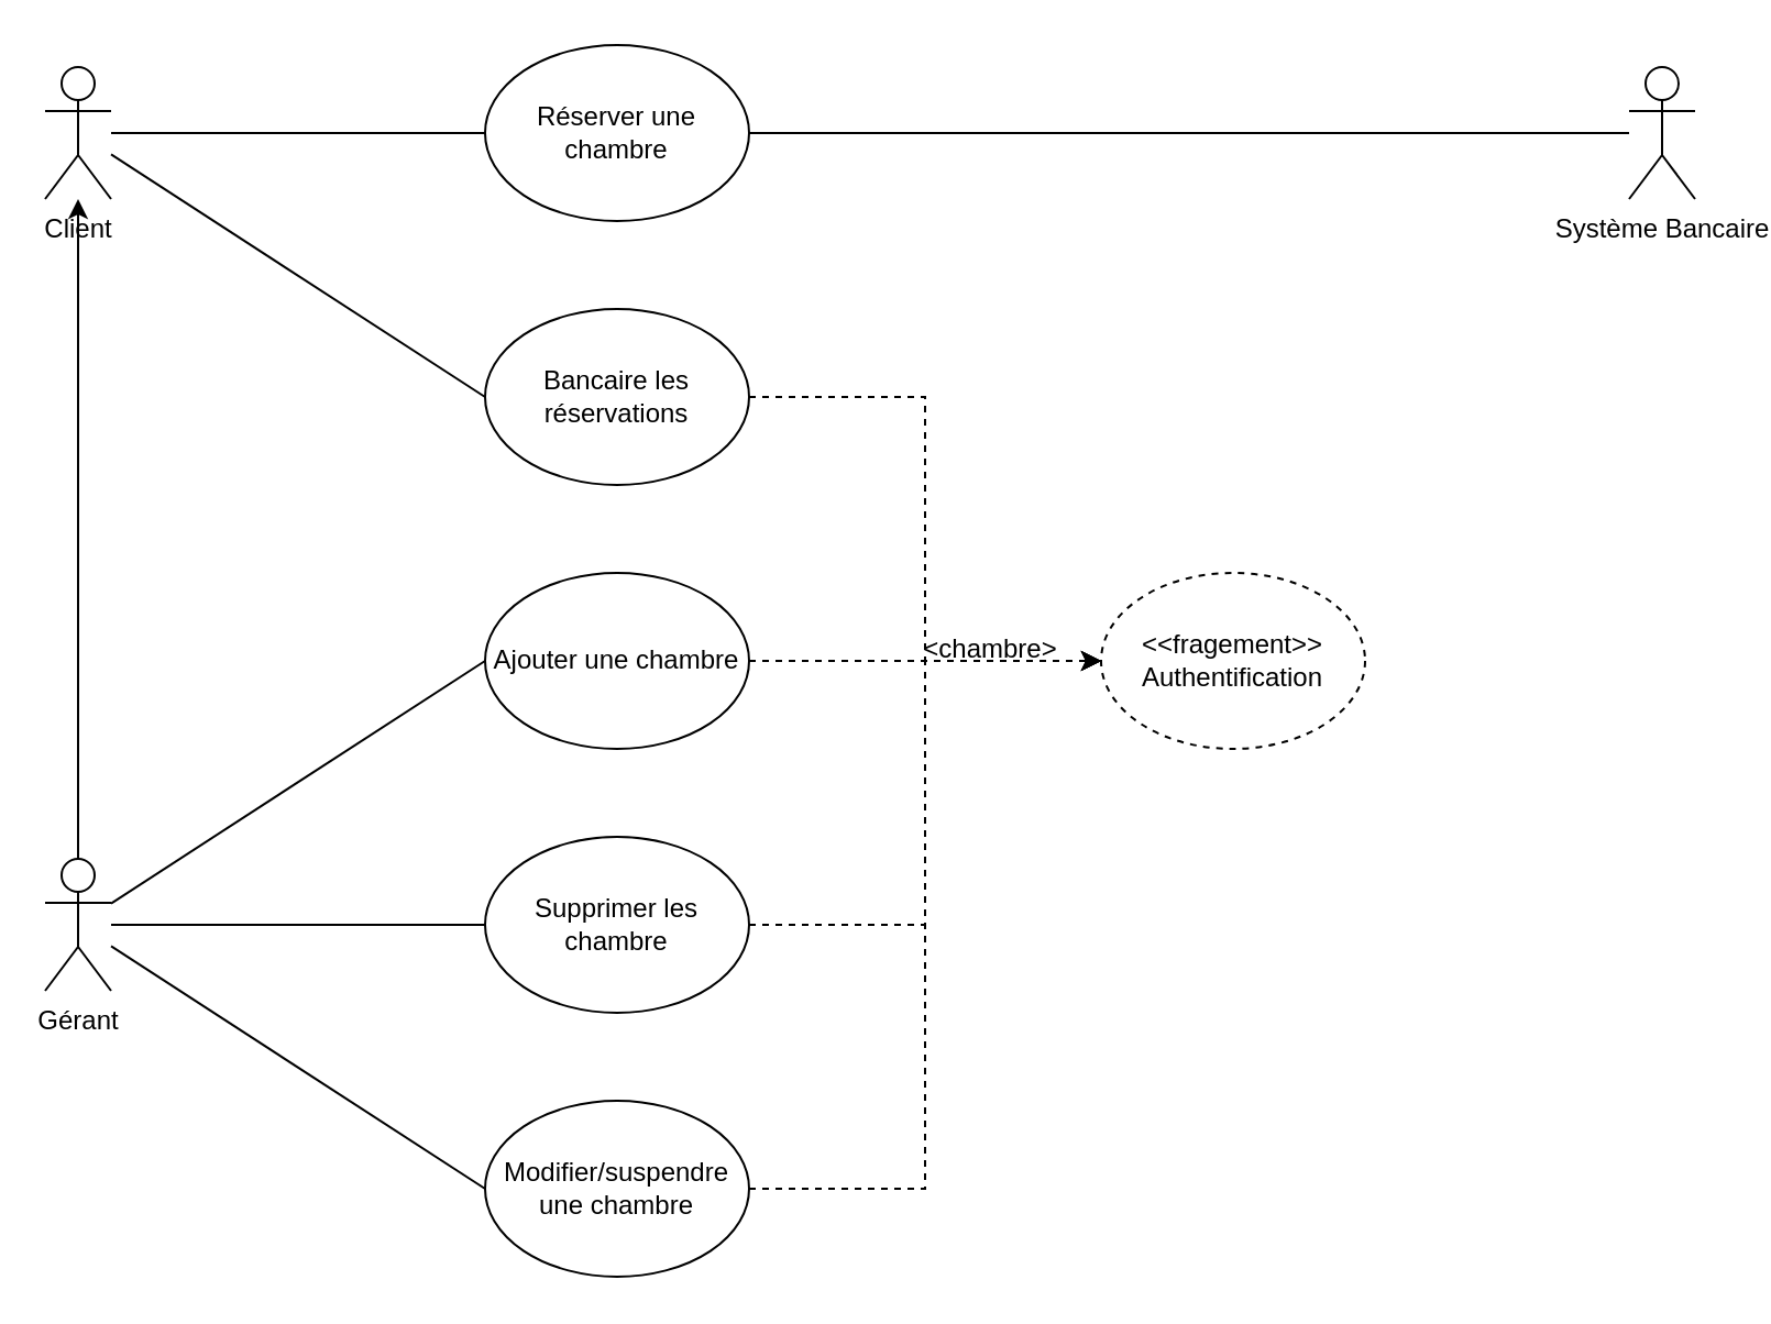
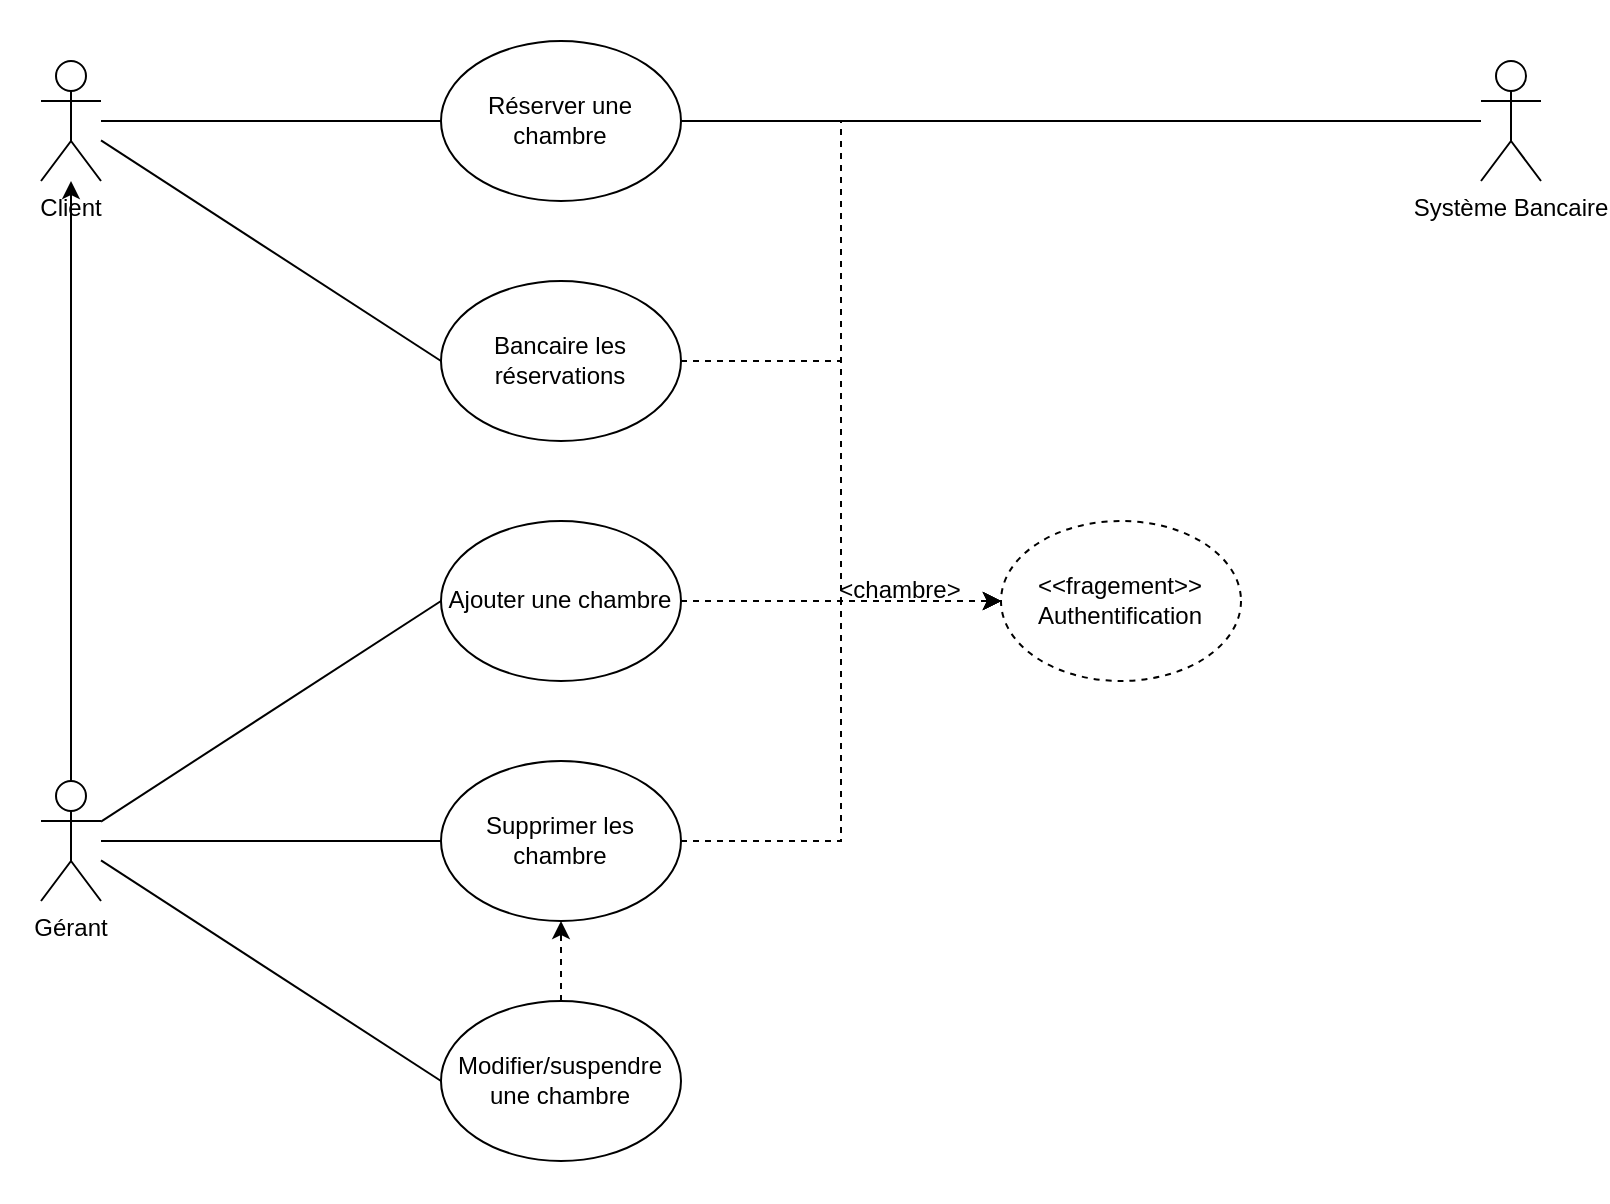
  <mxCell id="0" />
  <mxCell id="1" parent="0" />
  <mxCell id="2" value="&lt;div&gt;Client&lt;/div&gt;&lt;div&gt;&lt;br&gt;&lt;/div&gt;" style="shape=umlActor;verticalLabelPosition=bottom;verticalAlign=top;html=1;outlineConnect=0;" vertex="1" parent="1"><mxGeometry x="20" y="30" width="30" height="60" as="geometry" /></mxCell>
+ <mxCell id="3" style="edgeStyle=orthogonalEdgeStyle;rounded=0;orthogonalLoop=1;jettySize=auto;html=1;entryX=0;entryY=0.5;entryDx=0;entryDy=0;dashed=1;exitX=1;exitY=0.5;exitDx=0;exitDy=0;" edge="1" parent="1" source="4" target="14"><mxGeometry relative="1" as="geometry"><mxPoint x="340" y="60" as="sourcePoint" /></mxGeometry></mxCell>
  <mxCell id="4" value="Réserver une chambre" style="ellipse;whiteSpace=wrap;html=1;" vertex="1" parent="1"><mxGeometry x="220" y="20" width="120" height="80" as="geometry" /></mxCell>
  <mxCell id="5" value="&lt;div&gt;Gérant&lt;/div&gt;" style="shape=umlActor;verticalLabelPosition=bottom;verticalAlign=top;html=1;outlineConnect=0;" vertex="1" parent="1"><mxGeometry x="20" y="390" width="30" height="60" as="geometry" /></mxCell>
  <mxCell id="6" style="edgeStyle=orthogonalEdgeStyle;rounded=0;orthogonalLoop=1;jettySize=auto;html=1;entryX=0;entryY=0.5;entryDx=0;entryDy=0;dashed=1;" edge="1" parent="1" source="7" target="14"><mxGeometry relative="1" as="geometry" /></mxCell>
  <mxCell id="7" value="Ajouter une chambre" style="ellipse;whiteSpace=wrap;html=1;" vertex="1" parent="1"><mxGeometry x="220" y="260" width="120" height="80" as="geometry" /></mxCell>
  <mxCell id="8" style="edgeStyle=orthogonalEdgeStyle;rounded=0;orthogonalLoop=1;jettySize=auto;html=1;entryX=0;entryY=0.5;entryDx=0;entryDy=0;dashed=1;" edge="1" parent="1" source="9" target="14"><mxGeometry relative="1" as="geometry" /></mxCell>
  <mxCell id="9" value="Supprimer les chambre" style="ellipse;whiteSpace=wrap;html=1;" vertex="1" parent="1"><mxGeometry x="220" y="380" width="120" height="80" as="geometry" /></mxCell>
- <mxCell id="10" style="edgeStyle=orthogonalEdgeStyle;rounded=0;orthogonalLoop=1;jettySize=auto;html=1;entryX=0;entryY=0.5;entryDx=0;entryDy=0;dashed=1;" edge="1" parent="1" source="11" target="14"><mxGeometry relative="1" as="geometry" /></mxCell>
+ <mxCell id="10" style="edgeStyle=orthogonalEdgeStyle;rounded=0;orthogonalLoop=1;jettySize=auto;html=1;dashed=1;" edge="1" parent="1" source="11" target="9"><mxGeometry relative="1" as="geometry" /></mxCell>
  <mxCell id="11" value="&lt;div&gt;Modifier/suspendre une chambre&lt;/div&gt;" style="ellipse;whiteSpace=wrap;html=1;" vertex="1" parent="1"><mxGeometry x="220" y="500" width="120" height="80" as="geometry" /></mxCell>
  <mxCell id="12" value="" style="endArrow=none;html=1;rounded=0;entryX=0;entryY=0.5;entryDx=0;entryDy=0;" edge="1" parent="1" source="2" target="4"><mxGeometry width="50" height="50" relative="1" as="geometry"><mxPoint x="160" y="150" as="sourcePoint" /><mxPoint x="210" y="100" as="targetPoint" /></mxGeometry></mxCell>
  <mxCell id="13" value="" style="endArrow=classic;html=1;rounded=0;" edge="1" parent="1" source="5" target="2"><mxGeometry width="50" height="50" relative="1" as="geometry"><mxPoint x="130" y="300" as="sourcePoint" /><mxPoint x="180" y="250" as="targetPoint" /></mxGeometry></mxCell>
  <mxCell id="14" value="&lt;div&gt;&amp;lt;&amp;lt;fragement&amp;gt;&amp;gt;&lt;/div&gt;&lt;div&gt;Authentification&lt;br&gt;&lt;/div&gt;" style="ellipse;whiteSpace=wrap;html=1;dashed=1;" vertex="1" parent="1"><mxGeometry x="500" y="260" width="120" height="80" as="geometry" /></mxCell>
  <mxCell id="15" value="" style="endArrow=none;html=1;rounded=0;entryX=0;entryY=0.5;entryDx=0;entryDy=0;" edge="1" parent="1" source="5" target="7"><mxGeometry width="50" height="50" relative="1" as="geometry"><mxPoint x="130" y="430" as="sourcePoint" /><mxPoint x="180" y="380" as="targetPoint" /></mxGeometry></mxCell>
  <mxCell id="16" value="" style="endArrow=none;html=1;rounded=0;entryX=0;entryY=0.5;entryDx=0;entryDy=0;" edge="1" parent="1" source="5" target="11"><mxGeometry width="50" height="50" relative="1" as="geometry"><mxPoint x="60" y="420" as="sourcePoint" /><mxPoint x="220" y="310" as="targetPoint" /></mxGeometry></mxCell>
  <mxCell id="17" value="" style="endArrow=none;html=1;rounded=0;entryX=0;entryY=0.5;entryDx=0;entryDy=0;" edge="1" parent="1" source="5" target="9"><mxGeometry width="50" height="50" relative="1" as="geometry"><mxPoint x="70" y="430" as="sourcePoint" /><mxPoint x="230" y="320" as="targetPoint" /></mxGeometry></mxCell>
  <mxCell id="18" value="&amp;lt;chambre&amp;gt;" style="text;html=1;align=center;verticalAlign=middle;whiteSpace=wrap;rounded=0;" vertex="1" parent="1"><mxGeometry x="420" y="280" width="60" height="30" as="geometry" /></mxCell>
  <mxCell id="19" style="edgeStyle=orthogonalEdgeStyle;rounded=0;orthogonalLoop=1;jettySize=auto;html=1;entryX=0;entryY=0.5;entryDx=0;entryDy=0;dashed=1;" edge="1" parent="1" source="20" target="14"><mxGeometry relative="1" as="geometry" /></mxCell>
  <mxCell id="20" value="Bancaire les réservations" style="ellipse;whiteSpace=wrap;html=1;" vertex="1" parent="1"><mxGeometry x="220" y="140" width="120" height="80" as="geometry" /></mxCell>
  <mxCell id="21" value="" style="endArrow=none;html=1;rounded=0;entryX=0;entryY=0.5;entryDx=0;entryDy=0;" edge="1" parent="1" source="2" target="20"><mxGeometry width="50" height="50" relative="1" as="geometry"><mxPoint x="60" y="70" as="sourcePoint" /><mxPoint x="230" y="70" as="targetPoint" /></mxGeometry></mxCell>
  <mxCell id="22" value="Système Bancaire" style="shape=umlActor;verticalLabelPosition=bottom;verticalAlign=top;html=1;outlineConnect=0;" vertex="1" parent="1"><mxGeometry x="740" y="30" width="30" height="60" as="geometry" /></mxCell>
  <mxCell id="23" value="" style="endArrow=none;html=1;rounded=0;" edge="1" parent="1" source="4" target="22"><mxGeometry width="50" height="50" relative="1" as="geometry"><mxPoint x="340" y="60" as="sourcePoint" /><mxPoint x="480" y="110" as="targetPoint" /></mxGeometry></mxCell>
